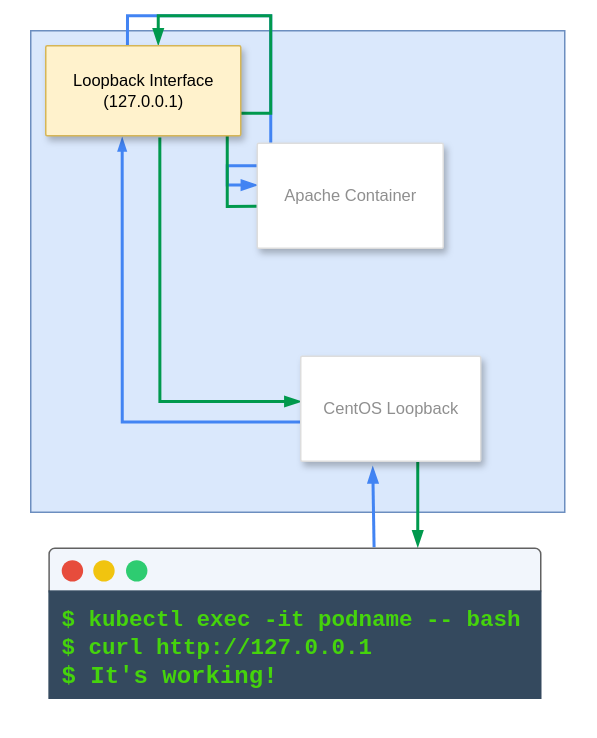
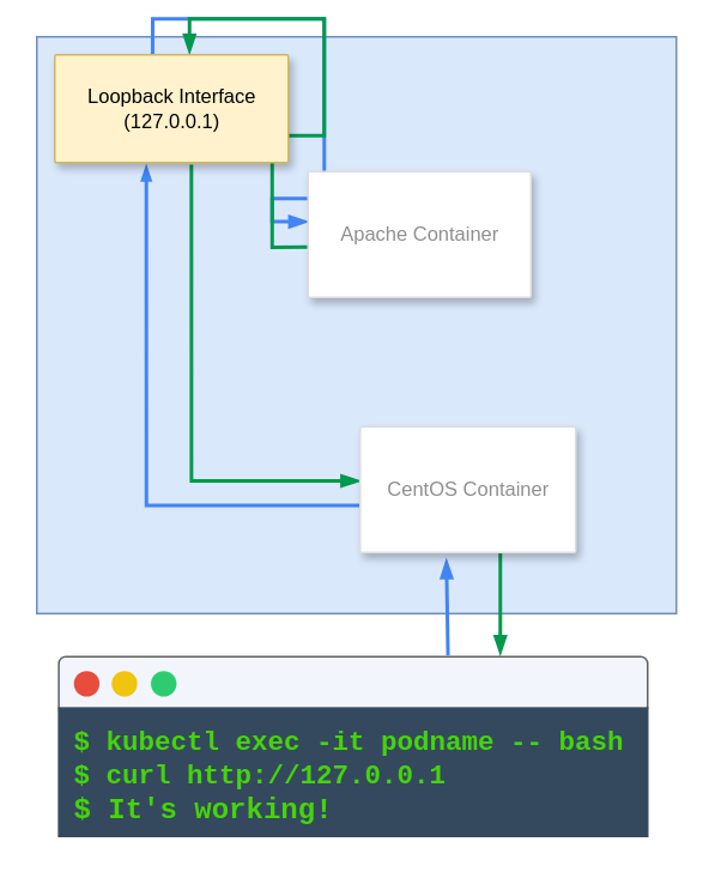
  <mxCell id="0" />
  <mxCell id="1" parent="0" />
  <mxCell id="2" value="&lt;b&gt;Pod&lt;/b&gt;" style="fillColor=#dae8fc;strokeColor=#6c8ebf;shadow=0;fontSize=14;align=left;spacing=10;9E9E9E;verticalAlign=top;spacingTop=-4;fontStyle=0;spacingLeft=5;html=1;direction=south;" parent="1" vertex="1"><mxGeometry x="20" y="20" width="356" height="321" as="geometry" /></mxCell>
  <mxCell id="3" style="rounded=0;elbow=vertical;html=1;labelBackgroundColor=none;startFill=1;endArrow=blockThin;endFill=1;jettySize=auto;orthogonalLoop=1;strokeColor=#00994D;strokeWidth=2;fontSize=12;fontColor=#000000;align=left;dashed=0;edgeStyle=orthogonalEdgeStyle;exitX=0.647;exitY=1.02;exitDx=0;exitDy=0;exitPerimeter=0;entryX=0.75;entryY=0;entryDx=0;entryDy=0;" edge="1" parent="1"><mxGeometry relative="1" as="geometry"><mxPoint x="278" y="307" as="sourcePoint" /><mxPoint x="278" y="364" as="targetPoint" /></mxGeometry></mxCell>
  <mxCell id="4" style="rounded=0;elbow=vertical;html=1;labelBackgroundColor=none;startFill=1;endArrow=blockThin;endFill=1;jettySize=auto;orthogonalLoop=1;strokeColor=#00994D;strokeWidth=2;fontSize=12;fontColor=#000000;align=left;dashed=0;exitX=0.585;exitY=1.02;exitDx=0;exitDy=0;edgeStyle=orthogonalEdgeStyle;exitPerimeter=0;entryX=0.001;entryY=0.431;entryDx=0;entryDy=0;entryPerimeter=0;" edge="1" parent="1" source="18" target="9"><mxGeometry relative="1" as="geometry"><mxPoint x="14" y="262.333" as="sourcePoint" /><mxPoint x="199" y="255" as="targetPoint" /><Array as="points"><mxPoint x="106" y="267" /></Array></mxGeometry></mxCell>
  <mxCell id="5" style="rounded=0;elbow=vertical;html=1;labelBackgroundColor=none;startFill=1;endArrow=blockThin;endFill=1;jettySize=auto;orthogonalLoop=1;strokeColor=#4284F3;strokeWidth=2;fontSize=12;fontColor=#000000;align=left;dashed=0;entryX=0.001;entryY=0.399;entryDx=0;entryDy=0;exitX=0.419;exitY=-0.002;exitDx=0;exitDy=0;edgeStyle=orthogonalEdgeStyle;exitPerimeter=0;entryPerimeter=0;" parent="1" source="18" target="19" edge="1"><mxGeometry relative="1" as="geometry"><mxPoint x="96" y="265" as="sourcePoint" /><mxPoint x="156" y="215" as="targetPoint" /></mxGeometry></mxCell>
  <mxCell id="6" style="rounded=0;elbow=vertical;html=1;labelBackgroundColor=none;startFill=1;endArrow=blockThin;endFill=1;jettySize=auto;orthogonalLoop=1;strokeColor=#00994D;strokeWidth=2;fontSize=12;fontColor=#000000;align=left;dashed=0;entryX=0.577;entryY=-0.011;entryDx=0;entryDy=0;exitX=0.001;exitY=0.601;exitDx=0;exitDy=0;edgeStyle=orthogonalEdgeStyle;exitPerimeter=0;entryPerimeter=0;" edge="1" parent="1" source="19" target="18"><mxGeometry relative="1" as="geometry"><mxPoint x="80" y="180" as="sourcePoint" /><mxPoint x="206" y="122.667" as="targetPoint" /></mxGeometry></mxCell>
  <mxCell id="7" style="edgeStyle=orthogonalEdgeStyle;rounded=0;elbow=vertical;html=1;labelBackgroundColor=none;startFill=1;startSize=4;endArrow=blockThin;endFill=1;endSize=4;jettySize=auto;orthogonalLoop=1;strokeColor=#4284F3;strokeWidth=2;fontSize=12;fontColor=#000000;align=left;dashed=0;exitX=0.001;exitY=0.626;exitDx=0;exitDy=0;entryX=0.392;entryY=1.024;entryDx=0;entryDy=0;entryPerimeter=0;exitPerimeter=0;" parent="1" source="9" target="18" edge="1"><mxGeometry relative="1" as="geometry"><mxPoint x="70" y="245" as="targetPoint" /></mxGeometry></mxCell>
  <mxCell id="8" style="rounded=0;elbow=vertical;html=1;labelBackgroundColor=none;startFill=1;endArrow=blockThin;endFill=1;jettySize=auto;orthogonalLoop=1;strokeColor=#4284F3;strokeWidth=2;fontSize=12;fontColor=#000000;align=left;dashed=0;exitX=0.661;exitY=-0.019;exitDx=0;exitDy=0;exitPerimeter=0;entryX=0.4;entryY=1.054;entryDx=0;entryDy=0;entryPerimeter=0;edgeStyle=orthogonalEdgeStyle;" edge="1" parent="1" source="12" target="9"><mxGeometry relative="1" as="geometry"><mxPoint x="210" y="291" as="sourcePoint" /><mxPoint x="250" y="303" as="targetPoint" /><Array as="points"><mxPoint x="248" y="364" /></Array></mxGeometry></mxCell>
- <mxCell id="9" value="CentOS Loopback" style="strokeColor=#dddddd;fillColor=#ffffff;shadow=1;strokeWidth=1;rounded=1;absoluteArcSize=1;arcSize=2;fontSize=11;fontColor=#8F8F8F;align=center;html=1;" parent="1" vertex="1"><mxGeometry x="200" y="237" width="120" height="70" as="geometry" /></mxCell>
+ <mxCell id="9" value="CentOS Container" style="strokeColor=#dddddd;fillColor=#ffffff;shadow=1;strokeWidth=1;rounded=1;absoluteArcSize=1;arcSize=2;fontSize=11;fontColor=#8F8F8F;align=center;html=1;" parent="1" vertex="1"><mxGeometry x="200" y="237" width="120" height="70" as="geometry" /></mxCell>
  <mxCell id="10" value="" style="group" vertex="1" connectable="0" parent="1"><mxGeometry x="23" y="365" width="337.0" height="105" as="geometry" /></mxCell>
  <mxCell id="11" value="" style="group" vertex="1" connectable="0" parent="10"><mxGeometry width="337.0" height="105" as="geometry" /></mxCell>
  <mxCell id="12" value="" style="rounded=1;whiteSpace=wrap;html=1;fontColor=#8F8F8F;arcSize=12;fillColor=#f2f6fc;strokeColor=#616161;" vertex="1" parent="11"><mxGeometry x="9.244" width="327.756" height="31.746" as="geometry" /></mxCell>
  <mxCell id="13" value="" style="ellipse;whiteSpace=wrap;html=1;aspect=fixed;rounded=1;fillColor=#E74C3C;fontColor=#8F8F8F;strokeColor=none;" vertex="1" parent="11"><mxGeometry x="17.648" y="7.937" width="14.274" height="14.274" as="geometry" /></mxCell>
  <mxCell id="14" value="" style="ellipse;whiteSpace=wrap;html=1;aspect=fixed;rounded=1;fillColor=#F1C40F;fontColor=#8F8F8F;strokeColor=none;" vertex="1" parent="11"><mxGeometry x="38.658" y="7.937" width="14.274" height="14.274" as="geometry" /></mxCell>
  <mxCell id="15" value="" style="ellipse;whiteSpace=wrap;html=1;aspect=fixed;rounded=1;fillColor=#2ECC71;fontColor=#8F8F8F;strokeColor=none;" vertex="1" parent="11"><mxGeometry x="60.509" y="7.937" width="14.274" height="14.274" as="geometry" /></mxCell>
  <mxCell id="16" value="" style="rounded=0;whiteSpace=wrap;html=1;fillColor=#34495E;fontColor=#00CC00;strokeColor=#34495E;fontFamily=Courier New;fontSize=20;fontStyle=1;labelPosition=left;verticalLabelPosition=top;align=right;verticalAlign=bottom;horizontal=1;textDirection=ltr;" vertex="1" parent="11"><mxGeometry x="9.244" y="28.571" width="327.756" height="71.429" as="geometry" /></mxCell>
  <mxCell id="17" value="&lt;font style=&quot;font-size: 15px&quot;&gt;$ kubectl exec -it podname -- bash&lt;br&gt;$ curl http://127.0.0.1&lt;br style=&quot;font-size: 16px&quot;&gt;&lt;/font&gt;$ It's working!&lt;br style=&quot;font-size: 16px&quot;&gt;" style="text;html=1;strokeColor=none;fillColor=none;align=left;verticalAlign=middle;whiteSpace=wrap;rounded=0;fontFamily=Courier New;fontSize=16;fontColor=#45D40C;fontStyle=1" vertex="1" parent="11"><mxGeometry x="16" y="33" width="318" height="67" as="geometry" /></mxCell>
  <mxCell id="18" value="Loopback Interface&lt;br&gt;(127.0.0.1)&lt;br&gt;" style="strokeColor=#d6b656;fillColor=#fff2cc;shadow=1;strokeWidth=1;rounded=1;absoluteArcSize=1;arcSize=2;fontSize=11;align=center;html=1;" parent="1" vertex="1"><mxGeometry x="30" y="30" width="130" height="60" as="geometry" /></mxCell>
  <mxCell id="19" value="&lt;font&gt;Apache Container&lt;/font&gt;" style="strokeColor=#dddddd;fillColor=#ffffff;shadow=1;strokeWidth=1;rounded=1;absoluteArcSize=1;arcSize=2;fontSize=11;fontColor=#8F8F8F;align=center;html=1;" parent="1" vertex="1"><mxGeometry x="171" y="95" width="124" height="70" as="geometry" /></mxCell>
